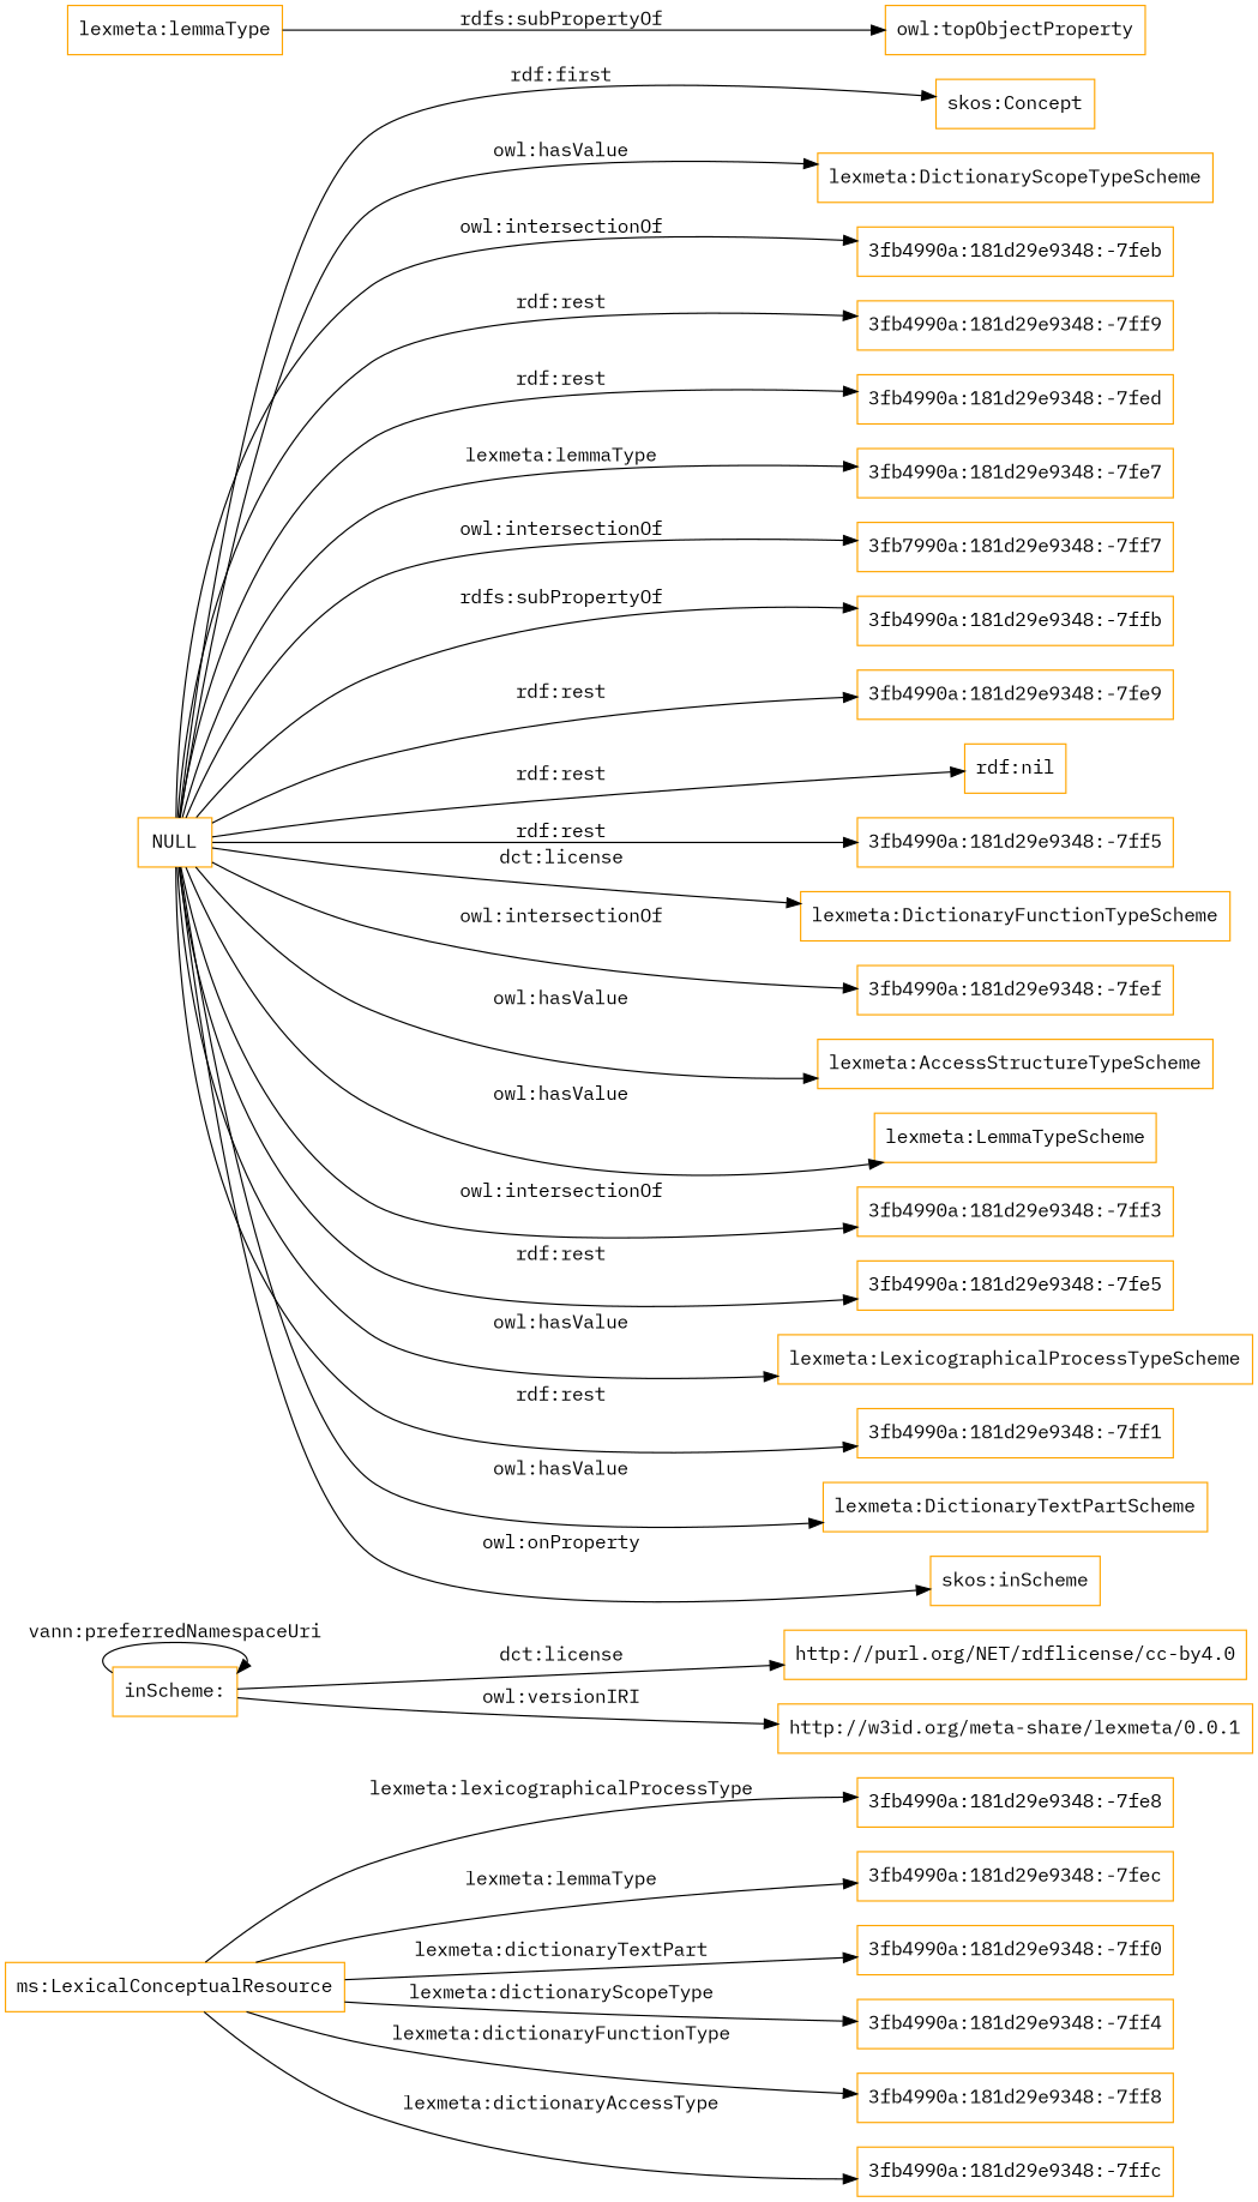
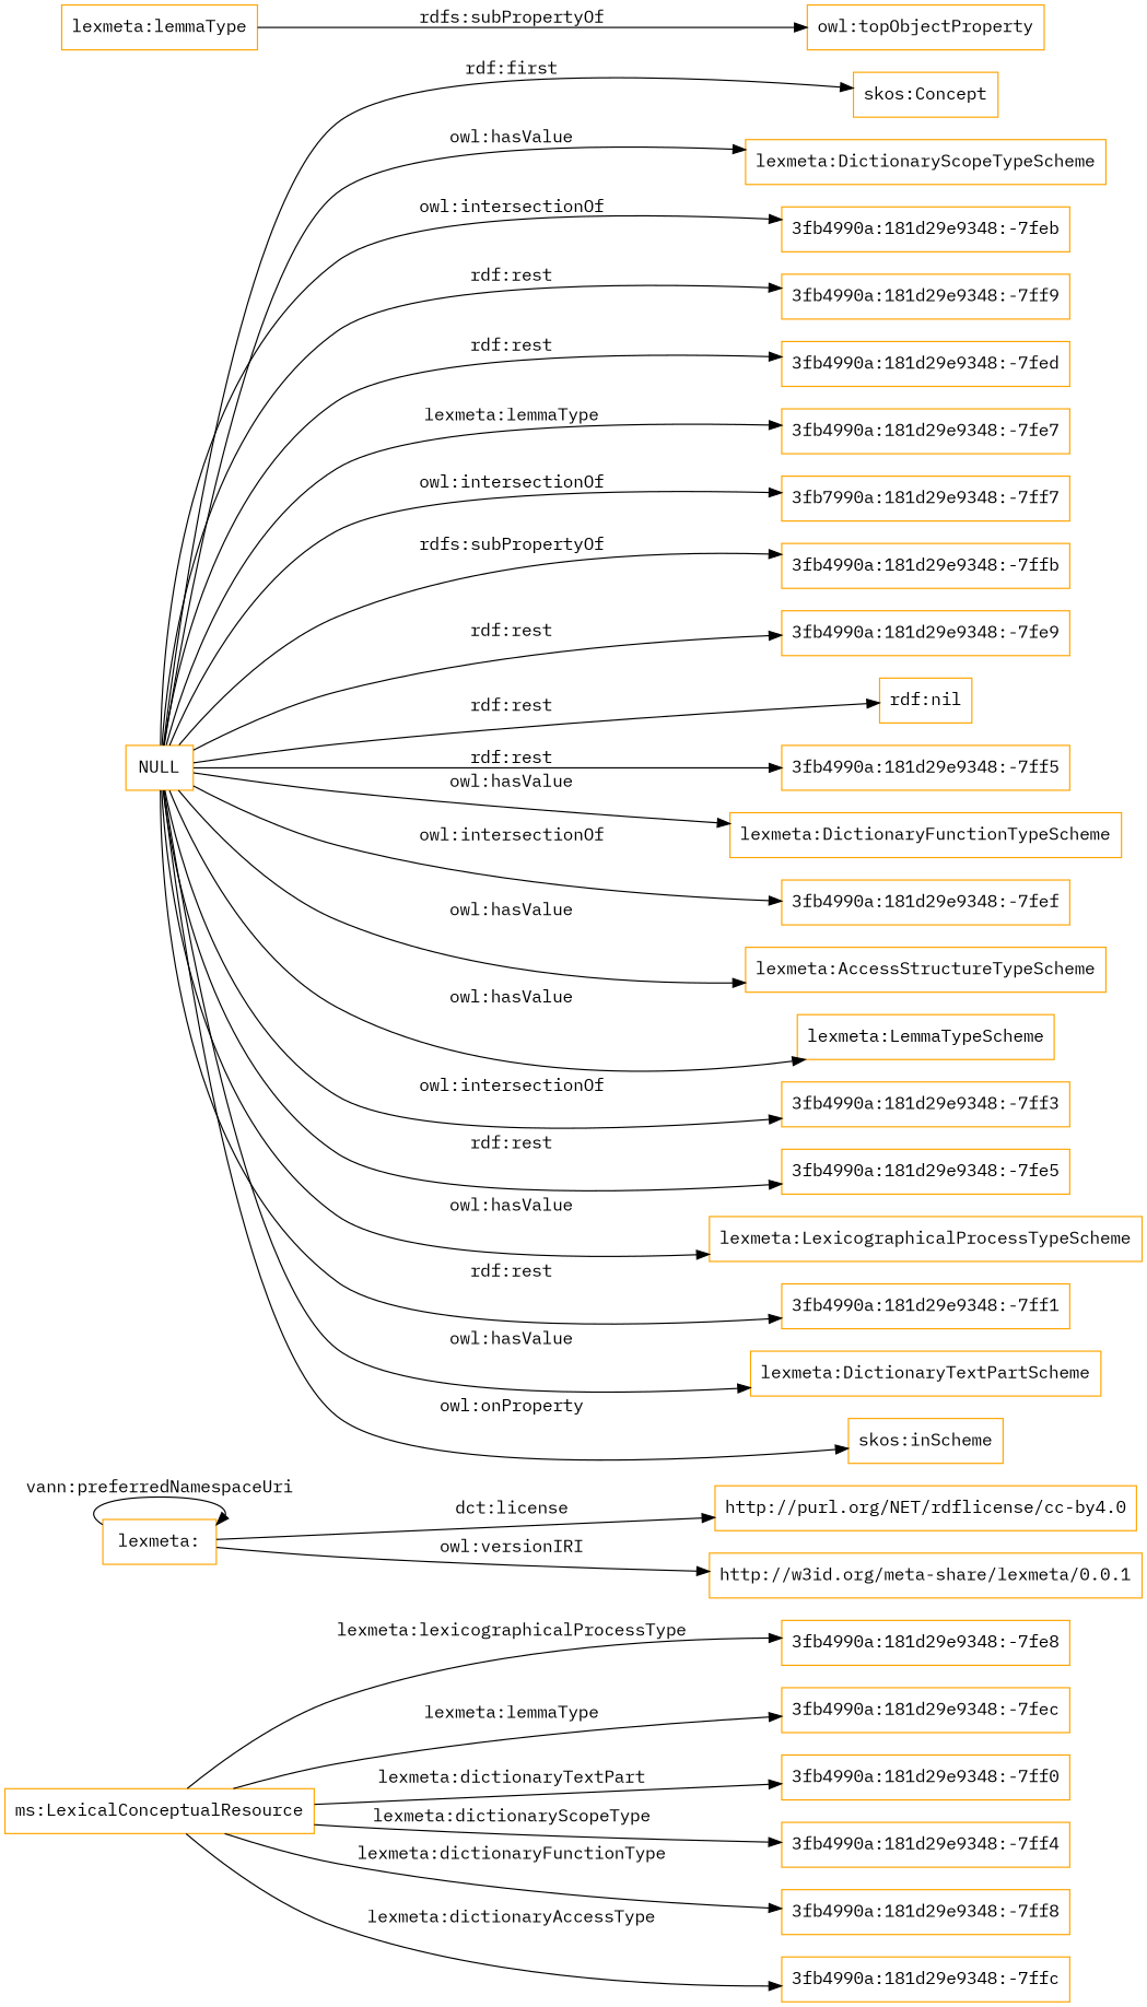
  digraph {
    fontname="IBM Plex Mono"
    rankdir=LR
    node [color=orange fontname="IBM Plex Mono" shape=rectangle]
    edge [fontname="IBM Plex Mono"]
    "ms:LexicalConceptualResource"
    "3fb4990a:181d29e9348:-7fe8"
    "3fb4990a:181d29e9348:-7fec"
    "3fb4990a:181d29e9348:-7ff0"
    "3fb4990a:181d29e9348:-7ff4"
    "3fb4990a:181d29e9348:-7ff8"
    "3fb4990a:181d29e9348:-7ffc"
-   "lexmeta:" [label="inScheme:"]
+   "lexmeta:"
    "http://purl.org/NET/rdflicense/cc-by4.0"
    "http://w3id.org/meta-share/lexmeta/0.0.1"
    NULL
    "skos:Concept"
    "lexmeta:DictionaryScopeTypeScheme"
    "3fb4990a:181d29e9348:-7feb"
    "3fb4990a:181d29e9348:-7ff9"
    "3fb4990a:181d29e9348:-7fed"
    "3fb4990a:181d29e9348:-7fe7"
    n18 [label="3fb7990a:181d29e9348:-7ff7"]
    "3fb4990a:181d29e9348:-7ffb"
    "3fb4990a:181d29e9348:-7fe9"
    "rdf:nil"
    "3fb4990a:181d29e9348:-7ff5"
    "lexmeta:DictionaryFunctionTypeScheme"
    "3fb4990a:181d29e9348:-7fef"
    "lexmeta:AccessStructureTypeScheme"
    "lexmeta:LemmaTypeScheme"
    "3fb4990a:181d29e9348:-7ff3"
    "3fb4990a:181d29e9348:-7fe5"
    "lexmeta:LexicographicalProcessTypeScheme"
    "3fb4990a:181d29e9348:-7ff1"
    "lexmeta:DictionaryTextPartScheme"
    "skos:inScheme"
    "lexmeta:lemmaType"
    "owl:topObjectProperty"
    "ms:LexicalConceptualResource" -> "3fb4990a:181d29e9348:-7fe8" [label="lexmeta:lexicographicalProcessType"]
    "ms:LexicalConceptualResource" -> "3fb4990a:181d29e9348:-7fec" [label="lexmeta:lemmaType"]
    "ms:LexicalConceptualResource" -> "3fb4990a:181d29e9348:-7ff0" [label="lexmeta:dictionaryTextPart"]
    "ms:LexicalConceptualResource" -> "3fb4990a:181d29e9348:-7ff4" [label="lexmeta:dictionaryScopeType"]
    "ms:LexicalConceptualResource" -> "3fb4990a:181d29e9348:-7ff8" [label="lexmeta:dictionaryFunctionType"]
    "ms:LexicalConceptualResource" -> "3fb4990a:181d29e9348:-7ffc" [label="lexmeta:dictionaryAccessType"]
    "lexmeta:" -> "lexmeta:" [label="vann:preferredNamespaceUri"]
    "lexmeta:" -> "http://purl.org/NET/rdflicense/cc-by4.0" [label="dct:license"]
    "lexmeta:" -> "http://w3id.org/meta-share/lexmeta/0.0.1" [label="owl:versionIRI"]
    NULL -> "skos:Concept" [label="rdf:first"]
    NULL -> "lexmeta:DictionaryScopeTypeScheme" [label="owl:hasValue"]
    NULL -> "3fb4990a:181d29e9348:-7feb" [label="owl:intersectionOf"]
    NULL -> "3fb4990a:181d29e9348:-7ff9" [label="rdf:rest"]
    NULL -> "3fb4990a:181d29e9348:-7fed" [label="rdf:rest"]
    NULL -> "3fb4990a:181d29e9348:-7fe7" [label="lexmeta:lemmaType"]
    NULL -> n18 [label="owl:intersectionOf"]
    NULL -> "3fb4990a:181d29e9348:-7ffb" [label="rdfs:subPropertyOf"]
    NULL -> "3fb4990a:181d29e9348:-7fe9" [label="rdf:rest"]
    NULL -> "rdf:nil" [label="rdf:rest"]
    NULL -> "3fb4990a:181d29e9348:-7ff5" [label="rdf:rest"]
-   NULL -> "lexmeta:DictionaryFunctionTypeScheme" [label="dct:license"]
+   NULL -> "lexmeta:DictionaryFunctionTypeScheme" [label="owl:hasValue"]
    NULL -> "3fb4990a:181d29e9348:-7fef" [label="owl:intersectionOf"]
    NULL -> "lexmeta:AccessStructureTypeScheme" [label="owl:hasValue"]
    NULL -> "lexmeta:LemmaTypeScheme" [label="owl:hasValue"]
    NULL -> "3fb4990a:181d29e9348:-7ff3" [label="owl:intersectionOf"]
    NULL -> "3fb4990a:181d29e9348:-7fe5" [label="rdf:rest"]
    NULL -> "lexmeta:LexicographicalProcessTypeScheme" [label="owl:hasValue"]
    NULL -> "3fb4990a:181d29e9348:-7ff1" [label="rdf:rest"]
    NULL -> "lexmeta:DictionaryTextPartScheme" [label="owl:hasValue"]
    NULL -> "skos:inScheme" [label="owl:onProperty"]
    "lexmeta:lemmaType" -> "owl:topObjectProperty" [label="rdfs:subPropertyOf"]
  }
